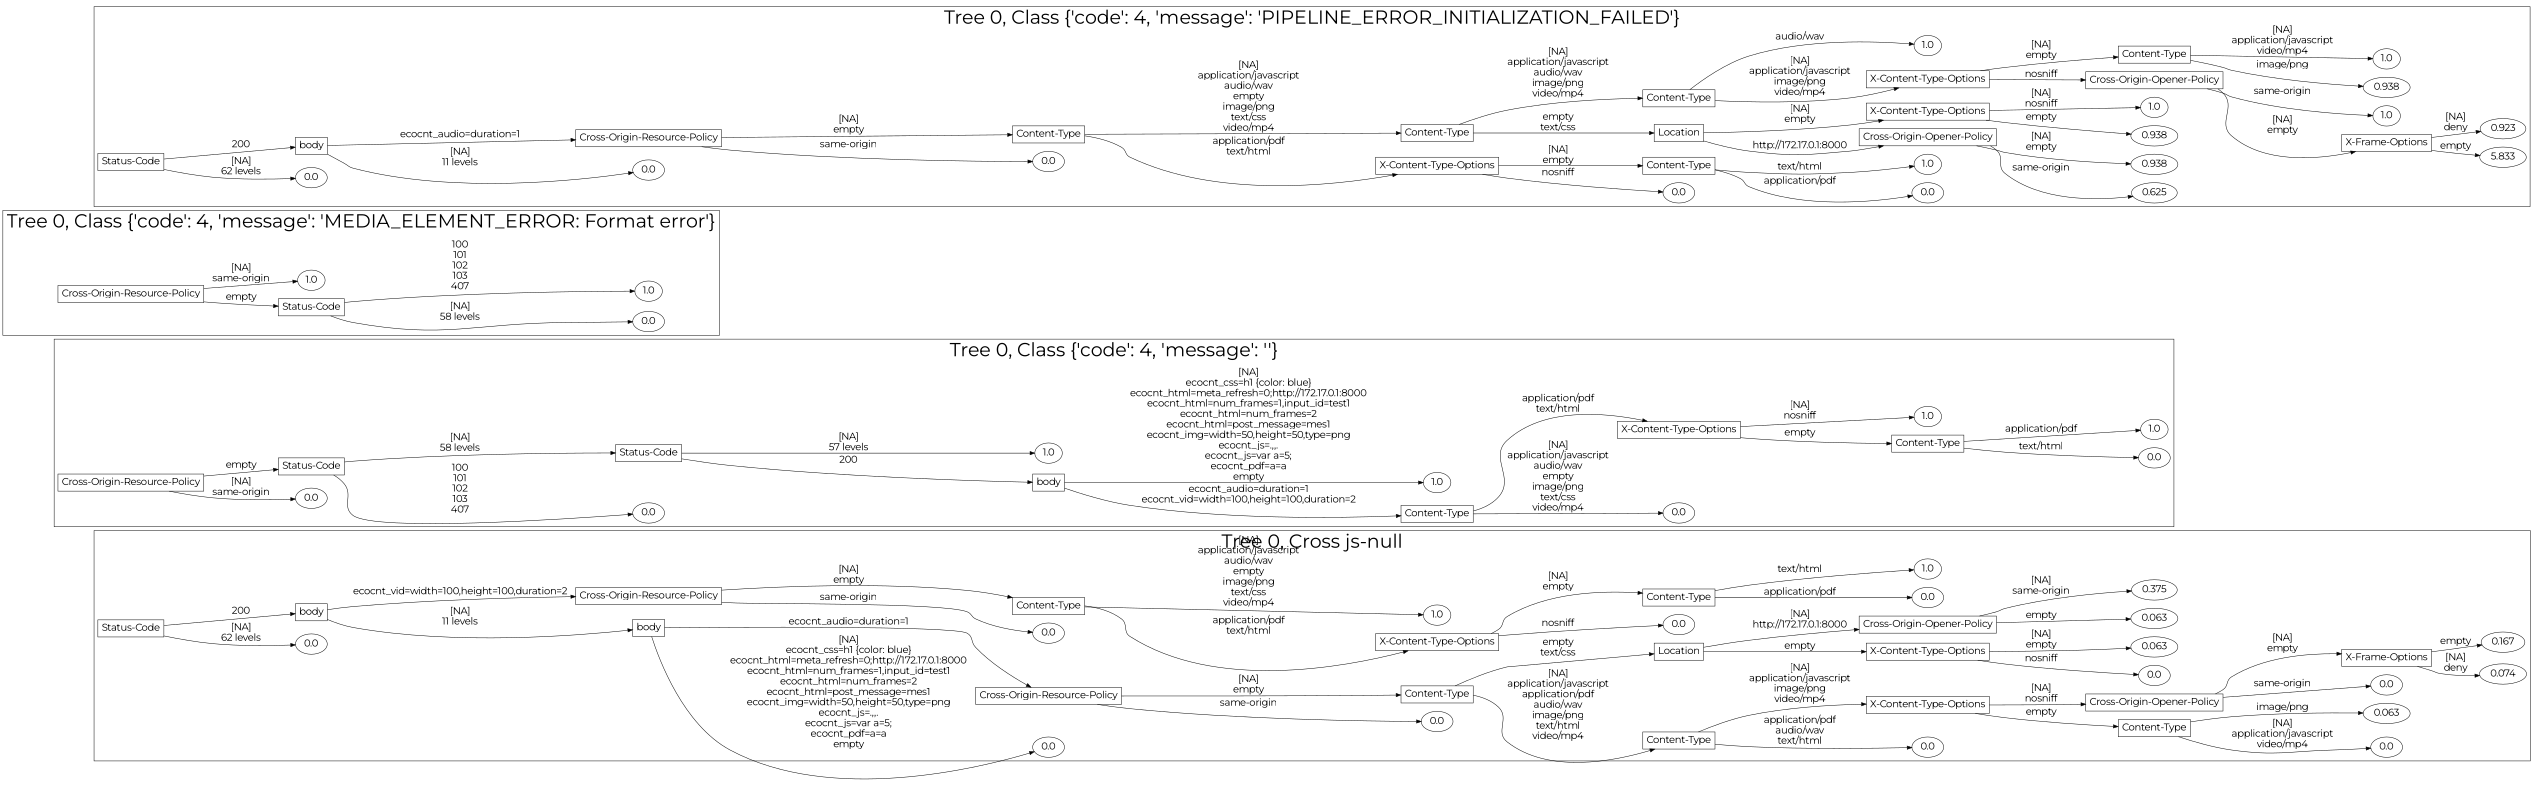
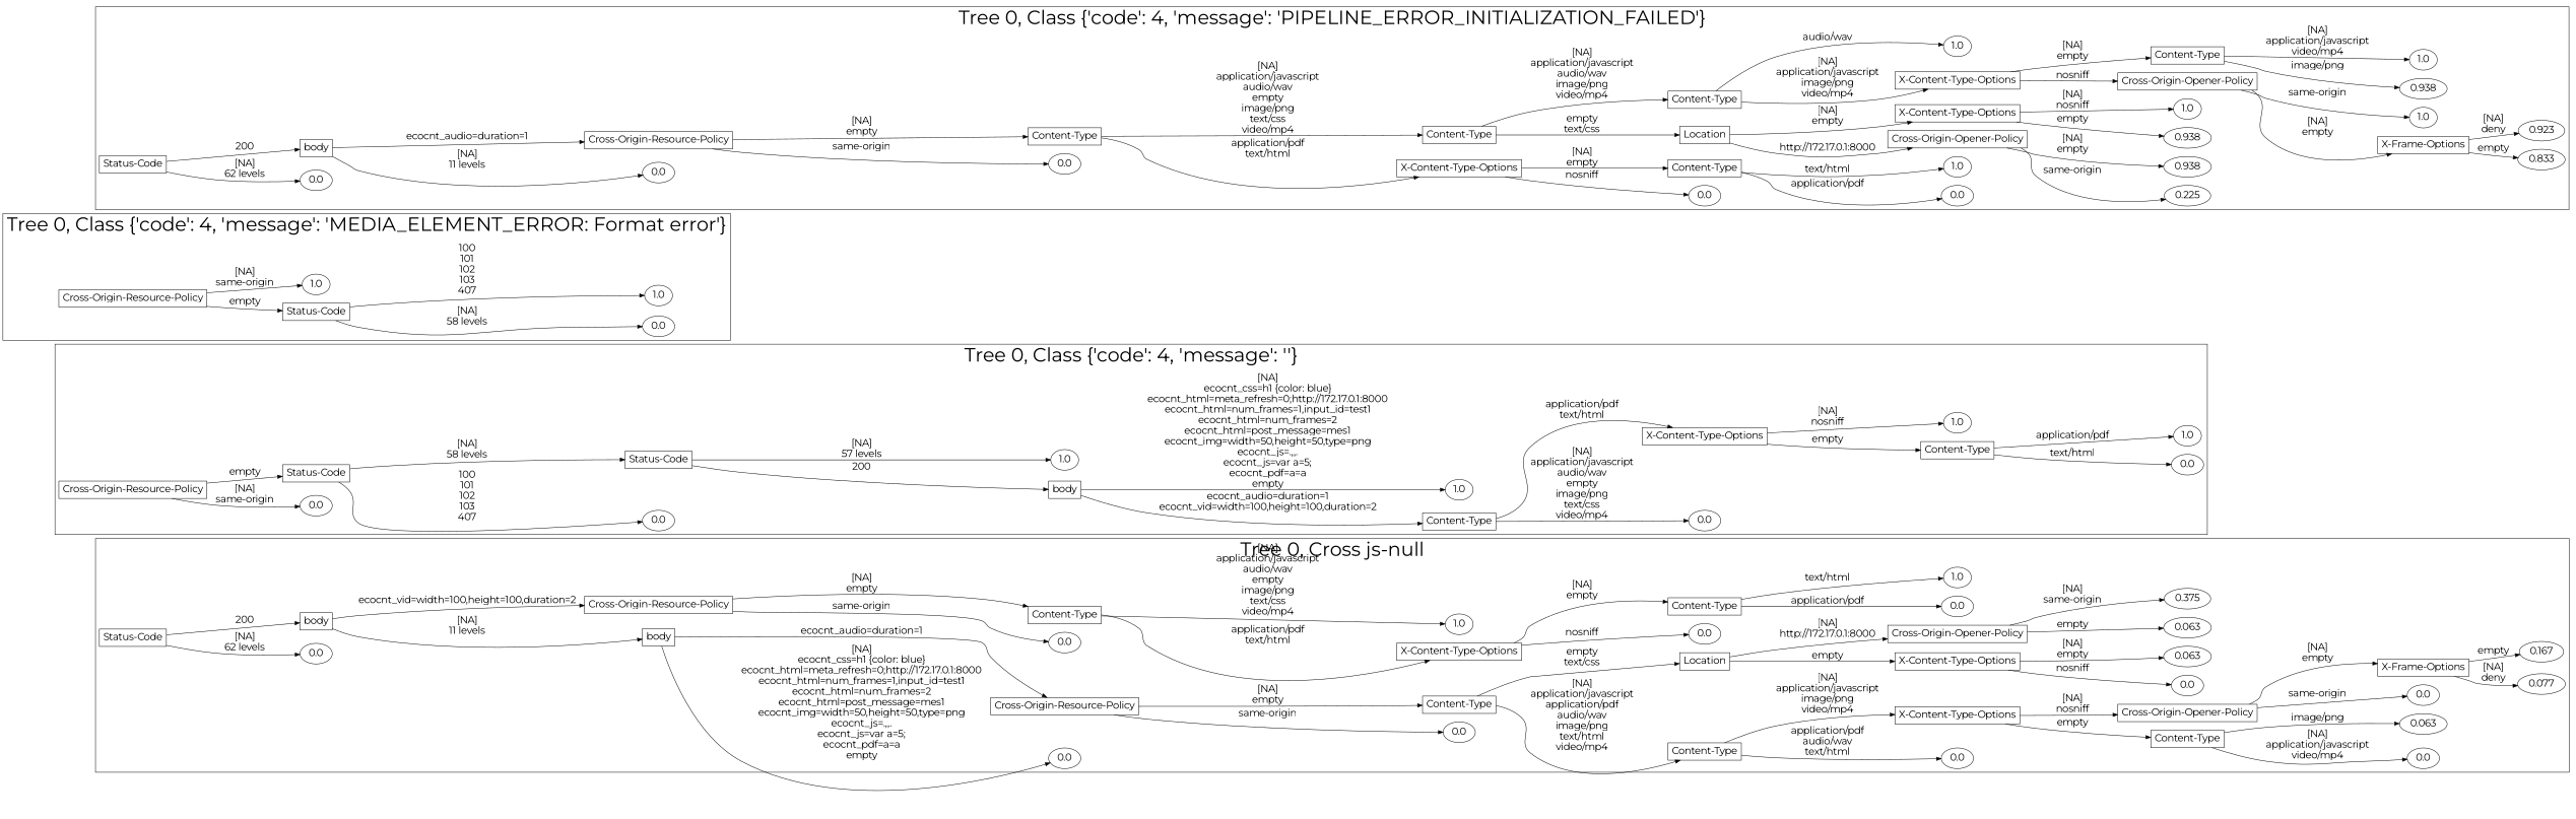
  digraph {
    fontname=Montserrat
    rankdir=LR
    node [fontname=Montserrat fontsize=20]
    edge [fontname=Montserrat fontsize=20]
    n1 [label="Status-Code" shape=box]
    n2 [label=0.0]
    n3 [label=body shape=box]
    n4 [label=body shape=box]
    n5 [label="Cross-Origin-Resource-Policy" shape=box]
    n6 [label=0.0]
    n7 [label="Cross-Origin-Resource-Policy" shape=box]
    n8 [label=0.0]
    n9 [label="Content-Type" shape=box]
    n10 [label=0.0]
    n11 [label="Content-Type" shape=box]
    n12 [label="X-Content-Type-Options" shape=box]
    n13 [label=1.0]
    n14 [label="Content-Type" shape=box]
    n15 [label=Location shape=box]
    n16 [label=0.0]
    n17 [label="Content-Type" shape=box]
    n18 [label=0.0]
    n19 [label="X-Content-Type-Options" shape=box]
    n20 [label="X-Content-Type-Options" shape=box]
    n21 [label="Cross-Origin-Opener-Policy" shape=box]
    n22 [label=0.0]
    n23 [label=1.0]
    n24 [label="Content-Type" shape=box]
    n25 [label="Cross-Origin-Opener-Policy" shape=box]
    n26 [label=0.0]
    n27 [label=0.063]
    n28 [label=0.063]
    n29 [label=0.375]
    n30 [label=0.0]
    n31 [label=0.063]
    n32 [label=0.0]
    n33 [label="X-Frame-Options" shape=box]
-   n34 [label=0.074]
+   n34 [label=0.077]
    n35 [label=0.167]
    n36 [label="Cross-Origin-Resource-Policy" shape=box]
    n37 [label=0.0]
    n38 [label="Status-Code" shape=box]
    n39 [label=0.0]
    n40 [label="Status-Code" shape=box]
    n41 [label=body shape=box]
    n42 [label=1.0]
    n43 [label="Content-Type" shape=box]
    n44 [label=1.0]
    n45 [label=0.0]
    n46 [label="X-Content-Type-Options" shape=box]
    n47 [label="Content-Type" shape=box]
    n48 [label=1.0]
    n49 [label=0.0]
    n50 [label=1.0]
    n51 [label="Cross-Origin-Resource-Policy" shape=box]
    n52 [label="Status-Code" shape=box]
    n53 [label=1.0]
    n54 [label=0.0]
    n55 [label=1.0]
    n56 [label=0.0]
    n57 [label=body shape=box]
    n58 [label="Status-Code" shape=box]
    n59 [label=0.0]
    n60 [label="Cross-Origin-Resource-Policy" shape=box]
    n61 [label=0.0]
    n62 [label="Content-Type" shape=box]
    n63 [label="X-Content-Type-Options" shape=box]
    n64 [label="Content-Type" shape=box]
    n65 [label=0.0]
    n66 [label="Content-Type" shape=box]
    n67 [label=Location shape=box]
    n68 [label="Content-Type" shape=box]
    n69 [label=0.0]
    n70 [label=1.0]
    n71 [label="Cross-Origin-Opener-Policy" shape=box]
    n72 [label="X-Content-Type-Options" shape=box]
    n73 [label="X-Content-Type-Options" shape=box]
    n74 [label=1.0]
-   n75 [label=0.625]
+   n75 [label=0.225]
    n76 [label=0.938]
    n77 [label=0.938]
    n78 [label=1.0]
    n79 [label="Cross-Origin-Opener-Policy" shape=box]
    n80 [label="Content-Type" shape=box]
    n81 [label="X-Frame-Options" shape=box]
    n82 [label=1.0]
    n83 [label=0.938]
    n84 [label=1.0]
-   n85 [label=5.833]
+   n85 [label=0.833]
    n86 [label=0.923]
    subgraph cluster_1 {
      fontsize=40
      label="Tree 0, Cross js-null"
      subgraph sub_2 {
        fontsize=40
        label="Tree 0, Class js-null"
        n1
      }
      subgraph sub_3 {
        fontsize=40
        label="Tree 0, Class js-null"
        n2
        n3
      }
      subgraph sub_4 {
        fontsize=40
        label="Tree 0, Class js-null"
        n4
        n5
      }
      subgraph sub_5 {
        fontsize=40
        label="Tree 0, Class js-null"
        n6
        n7
        n8
        n9
      }
      subgraph sub_6 {
        fontsize=40
        label="Tree 0, Class js-null"
        n10
        n11
        n12
        n13
      }
      subgraph sub_7 {
        fontsize=40
        label="Tree 0, Class js-null"
        n14
        n15
        n16
        n17
      }
      subgraph sub_8 {
        fontsize=40
        label="Tree 0, Class js-null"
        n18
        n19
        n20
        n21
        n22
        n23
      }
      subgraph sub_9 {
        fontsize=40
        label="Tree 0, Class js-null"
        n24
        n25
        n26
        n27
        n28
        n29
      }
      subgraph sub_10 {
        fontsize=40
        label="Tree 0, Class js-null"
        n30
        n31
        n32
        n33
      }
      subgraph sub_11 {
        fontsize=40
        label="Tree 0, Class js-null"
        n34
        n35
      }
    }
    subgraph cluster_12 {
      fontsize=40
      label="Tree 0, Class {'code': 4, 'message': ''}"
      subgraph sub_13 {
        fontsize=40
        label="Tree 0, Class {'code': 4, 'message': ''}"
        n36
      }
      subgraph sub_14 {
        fontsize=40
        label="Tree 0, Class {'code': 4, 'message': ''}"
        n37
        n38
      }
      subgraph sub_15 {
        fontsize=40
        label="Tree 0, Class {'code': 4, 'message': ''}"
        n39
        n40
      }
      subgraph sub_16 {
        fontsize=40
        label="Tree 0, Class {'code': 4, 'message': ''}"
        n41
        n42
      }
      subgraph sub_17 {
        fontsize=40
        label="Tree 0, Class {'code': 4, 'message': ''}"
        n43
        n44
      }
      subgraph sub_18 {
        fontsize=40
        label="Tree 0, Class {'code': 4, 'message': ''}"
        n45
        n46
      }
      subgraph sub_19 {
        fontsize=40
        label="Tree 0, Class {'code': 4, 'message': ''}"
        n47
        n48
      }
      subgraph sub_20 {
        fontsize=40
        label="Tree 0, Class {'code': 4, 'message': ''}"
        n49
        n50
      }
    }
    subgraph cluster_21 {
      fontsize=40
      label="Tree 0, Class {'code': 4, 'message': 'MEDIA_ELEMENT_ERROR: Format error'}"
      subgraph sub_22 {
        fontsize=40
        label="Tree 0, Class {'code': 4, 'message': 'MEDIA_ELEMENT_ERROR: Format error'}"
        n51
      }
      subgraph sub_23 {
        fontsize=40
        label="Tree 0, Class {'code': 4, 'message': 'MEDIA_ELEMENT_ERROR: Format error'}"
        n52
        n53
      }
      subgraph sub_24 {
        fontsize=40
        label="Tree 0, Class {'code': 4, 'message': 'MEDIA_ELEMENT_ERROR: Format error'}"
        n54
        n55
      }
    }
    subgraph cluster_25 {
      fontsize=40
      label="Tree 0, Class {'code': 4, 'message': 'PIPELINE_ERROR_INITIALIZATION_FAILED'}"
      subgraph sub_26 {
        fontsize=40
        label="Tree 0, Class {'code': 4, 'message': 'PIPELINE_ERROR_INITIALIZATION_FAILED'}"
        n56
        n57
      }
      subgraph sub_27 {
        fontsize=40
        label="Tree 0, Class {'code': 4, 'message': 'PIPELINE_ERROR_INITIALIZATION_FAILED'}"
        n58
      }
      subgraph sub_28 {
        fontsize=40
        label="Tree 0, Class {'code': 4, 'message': 'PIPELINE_ERROR_INITIALIZATION_FAILED'}"
        n59
        n60
      }
      subgraph sub_29 {
        fontsize=40
        label="Tree 0, Class {'code': 4, 'message': 'PIPELINE_ERROR_INITIALIZATION_FAILED'}"
        n61
        n62
      }
      subgraph sub_30 {
        fontsize=40
        label="Tree 0, Class {'code': 4, 'message': 'PIPELINE_ERROR_INITIALIZATION_FAILED'}"
        n63
        n64
      }
      subgraph sub_31 {
        fontsize=40
        label="Tree 0, Class {'code': 4, 'message': 'PIPELINE_ERROR_INITIALIZATION_FAILED'}"
        n65
        n66
        n67
        n68
      }
      subgraph sub_32 {
        fontsize=40
        label="Tree 0, Class {'code': 4, 'message': 'PIPELINE_ERROR_INITIALIZATION_FAILED'}"
        n69
        n70
        n71
        n72
        n73
        n74
      }
      subgraph sub_33 {
        fontsize=40
        label="Tree 0, Class {'code': 4, 'message': 'PIPELINE_ERROR_INITIALIZATION_FAILED'}"
        n75
        n76
        n77
        n78
        n79
        n80
      }
      subgraph sub_34 {
        fontsize=40
        label="Tree 0, Class {'code': 4, 'message': 'PIPELINE_ERROR_INITIALIZATION_FAILED'}"
        n81
        n82
        n83
        n84
      }
      subgraph sub_35 {
        fontsize=40
        label="Tree 0, Class {'code': 4, 'message': 'PIPELINE_ERROR_INITIALIZATION_FAILED'}"
        n85
        n86
      }
    }
    n1 -> n2 [label="[NA]\n62 levels\n"]
    n1 -> n3 [label="200\n"]
    n3 -> n4 [label="[NA]\n11 levels\n"]
    n3 -> n5 [label="ecocnt_vid=width=100,height=100,duration=2\n"]
    n4 -> n6 [label="[NA]\necocnt_css=h1 {color: blue}\necocnt_html=meta_refresh=0;http://172.17.0.1:8000\necocnt_html=num_frames=1,input_id=test1\necocnt_html=num_frames=2\necocnt_html=post_message=mes1\necocnt_img=width=50,height=50,type=png\necocnt_js=.,,.\necocnt_js=var a=5;\necocnt_pdf=a=a\nempty\n"]
    n4 -> n7 [label="ecocnt_audio=duration=1\n"]
    n5 -> n8 [label="same-origin\n"]
    n5 -> n9 [label="[NA]\nempty\n"]
    n7 -> n10 [label="same-origin\n"]
    n7 -> n11 [label="[NA]\nempty\n"]
    n9 -> n12 [label="application/pdf\ntext/html\n"]
    n9 -> n13 [label="[NA]\napplication/javascript\naudio/wav\nempty\nimage/png\ntext/css\nvideo/mp4\n"]
    n11 -> n14 [label="[NA]\napplication/javascript\napplication/pdf\naudio/wav\nimage/png\ntext/html\nvideo/mp4\n"]
    n11 -> n15 [label="empty\ntext/css\n"]
    n12 -> n16 [label="nosniff\n"]
    n12 -> n17 [label="[NA]\nempty\n"]
    n14 -> n18 [label="application/pdf\naudio/wav\ntext/html\n"]
    n14 -> n19 [label="[NA]\napplication/javascript\nimage/png\nvideo/mp4\n"]
    n15 -> n20 [label="empty\n"]
    n15 -> n21 [label="[NA]\nhttp://172.17.0.1:8000\n"]
    n17 -> n22 [label="application/pdf\n"]
    n17 -> n23 [label="text/html\n"]
    n19 -> n24 [label="empty\n"]
    n19 -> n25 [label="[NA]\nnosniff\n"]
    n20 -> n26 [label="nosniff\n"]
    n20 -> n27 [label="[NA]\nempty\n"]
    n21 -> n28 [label="empty\n"]
    n21 -> n29 [label="[NA]\nsame-origin\n"]
    n24 -> n30 [label="[NA]\napplication/javascript\nvideo/mp4\n"]
    n24 -> n31 [label="image/png\n"]
    n25 -> n32 [label="same-origin\n"]
    n25 -> n33 [label="[NA]\nempty\n"]
    n33 -> n34 [label="[NA]\ndeny\n"]
    n33 -> n35 [label="empty\n"]
    n36 -> n37 [label="[NA]\nsame-origin\n"]
    n36 -> n38 [label="empty\n"]
    n38 -> n39 [label="100\n101\n102\n103\n407\n"]
    n38 -> n40 [label="[NA]\n58 levels\n"]
    n40 -> n41 [label="200\n"]
    n40 -> n42 [label="[NA]\n57 levels\n"]
    n41 -> n43 [label="ecocnt_audio=duration=1\necocnt_vid=width=100,height=100,duration=2\n"]
    n41 -> n44 [label="[NA]\necocnt_css=h1 {color: blue}\necocnt_html=meta_refresh=0;http://172.17.0.1:8000\necocnt_html=num_frames=1,input_id=test1\necocnt_html=num_frames=2\necocnt_html=post_message=mes1\necocnt_img=width=50,height=50,type=png\necocnt_js=.,,.\necocnt_js=var a=5;\necocnt_pdf=a=a\nempty\n"]
    n43 -> n45 [label="[NA]\napplication/javascript\naudio/wav\nempty\nimage/png\ntext/css\nvideo/mp4\n"]
    n43 -> n46 [label="application/pdf\ntext/html\n"]
    n46 -> n47 [label="empty\n"]
    n46 -> n48 [label="[NA]\nnosniff\n"]
    n47 -> n49 [label="text/html\n"]
    n47 -> n50 [label="application/pdf\n"]
    n51 -> n52 [label="empty\n"]
    n51 -> n53 [label="[NA]\nsame-origin\n"]
    n52 -> n54 [label="[NA]\n58 levels\n"]
    n52 -> n55 [label="100\n101\n102\n103\n407\n"]
    n57 -> n59 [label="[NA]\n11 levels\n"]
    n57 -> n60 [label="ecocnt_audio=duration=1\n"]
    n58 -> n56 [label="[NA]\n62 levels\n"]
    n58 -> n57 [label="200\n"]
    n60 -> n61 [label="same-origin\n"]
    n60 -> n62 [label="[NA]\nempty\n"]
    n62 -> n63 [label="application/pdf\ntext/html\n"]
    n62 -> n64 [label="[NA]\napplication/javascript\naudio/wav\nempty\nimage/png\ntext/css\nvideo/mp4\n"]
    n63 -> n65 [label="nosniff\n"]
    n63 -> n66 [label="[NA]\nempty\n"]
    n64 -> n67 [label="empty\ntext/css\n"]
    n64 -> n68 [label="[NA]\napplication/javascript\naudio/wav\nimage/png\nvideo/mp4\n"]
    n66 -> n69 [label="application/pdf\n"]
    n66 -> n70 [label="text/html\n"]
    n67 -> n71 [label="http://172.17.0.1:8000\n"]
    n67 -> n72 [label="[NA]\nempty\n"]
    n68 -> n73 [label="[NA]\napplication/javascript\nimage/png\nvideo/mp4\n"]
    n68 -> n74 [label="audio/wav\n"]
    n71 -> n75 [label="same-origin\n"]
    n71 -> n76 [label="[NA]\nempty\n"]
    n72 -> n77 [label="empty\n"]
    n72 -> n78 [label="[NA]\nnosniff\n"]
    n73 -> n79 [label="nosniff\n"]
    n73 -> n80 [label="[NA]\nempty\n"]
    n79 -> n81 [label="[NA]\nempty\n"]
    n79 -> n82 [label="same-origin\n"]
    n80 -> n83 [label="image/png\n"]
    n80 -> n84 [label="[NA]\napplication/javascript\nvideo/mp4\n"]
    n81 -> n85 [label="empty\n"]
    n81 -> n86 [label="[NA]\ndeny\n"]
  }
